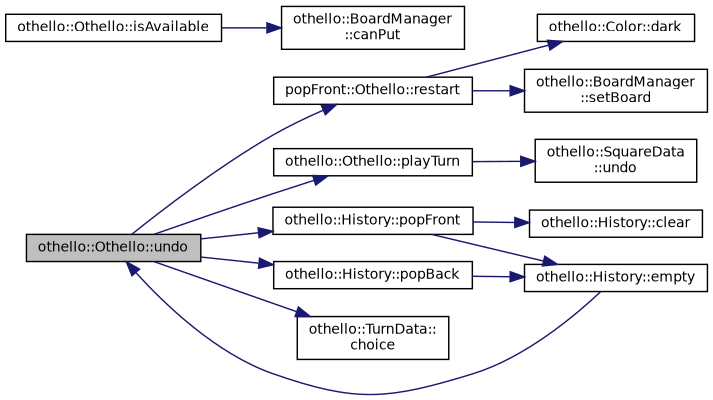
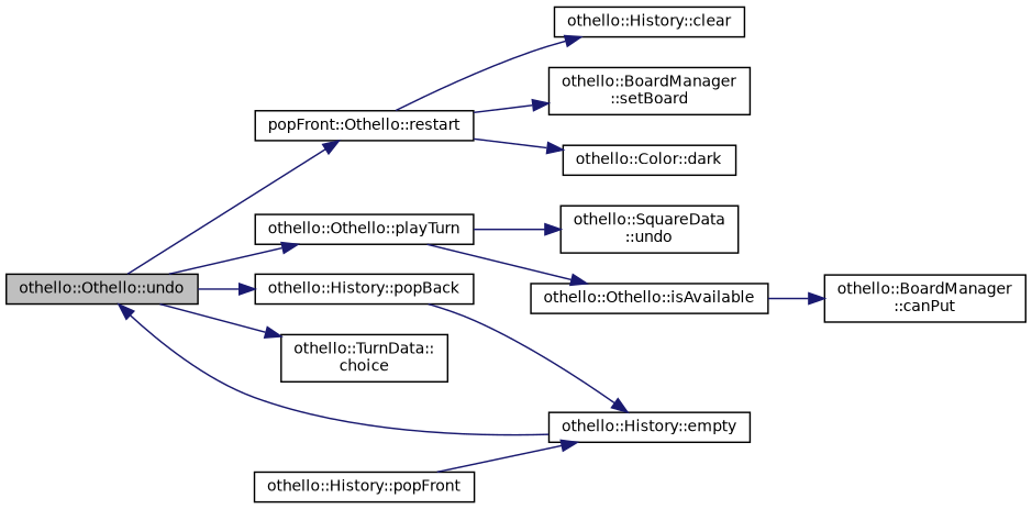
  digraph {
    rankdir=LR
    node [color=black fillcolor=white fontname=Helvetica fontsize=10 shape=record style=filled]
    edge [color=midnightblue fontname=Helvetica fontsize=10 labelfontname=Helvetica labelfontsize=10 style=solid]
    n1 [fillcolor=grey75 fontcolor=black height=0.2 label="othello::Othello::undo" width=0.4]
    n2 [height=0.2 label="othello::History::popBack" width=0.4]
    n3 [height=0.2 label="popFront::Othello::restart" width=0.4]
    n4 [height=0.2 label="othello::Othello::playTurn" width=0.4]
    n5 [height=0.2 label="othello::History::popFront" width=0.4]
    n6 [height=0.2 label="othello::TurnData::\lchoice" width=0.4]
    n7 [height=0.2 label="othello::History::empty" width=0.4]
    n8 [height=0.2 label="othello::History::clear" width=0.4]
    n9 [height=0.2 label="othello::BoardManager\l::setBoard" width=0.4]
    n10 [height=0.2 label="othello::Color::dark" width=0.4]
    n11 [height=0.2 label="othello::SquareData\l::undo" width=0.4]
    n12 [height=0.2 label="othello::Othello::isAvailable" width=0.4]
    n13 [height=0.2 label="othello::BoardManager\l::canPut" width=0.4]
    n1 -> n2
    n1 -> n3
    n1 -> n4
-   n1 -> n5
    n1 -> n6
    n2 -> n7
-   n5 -> n8
+   n3 -> n8
    n3 -> n9
    n3 -> n10
    n4 -> n11
+   n4 -> n12
    n5 -> n7
    n7 -> n1
    n12 -> n13
  }
